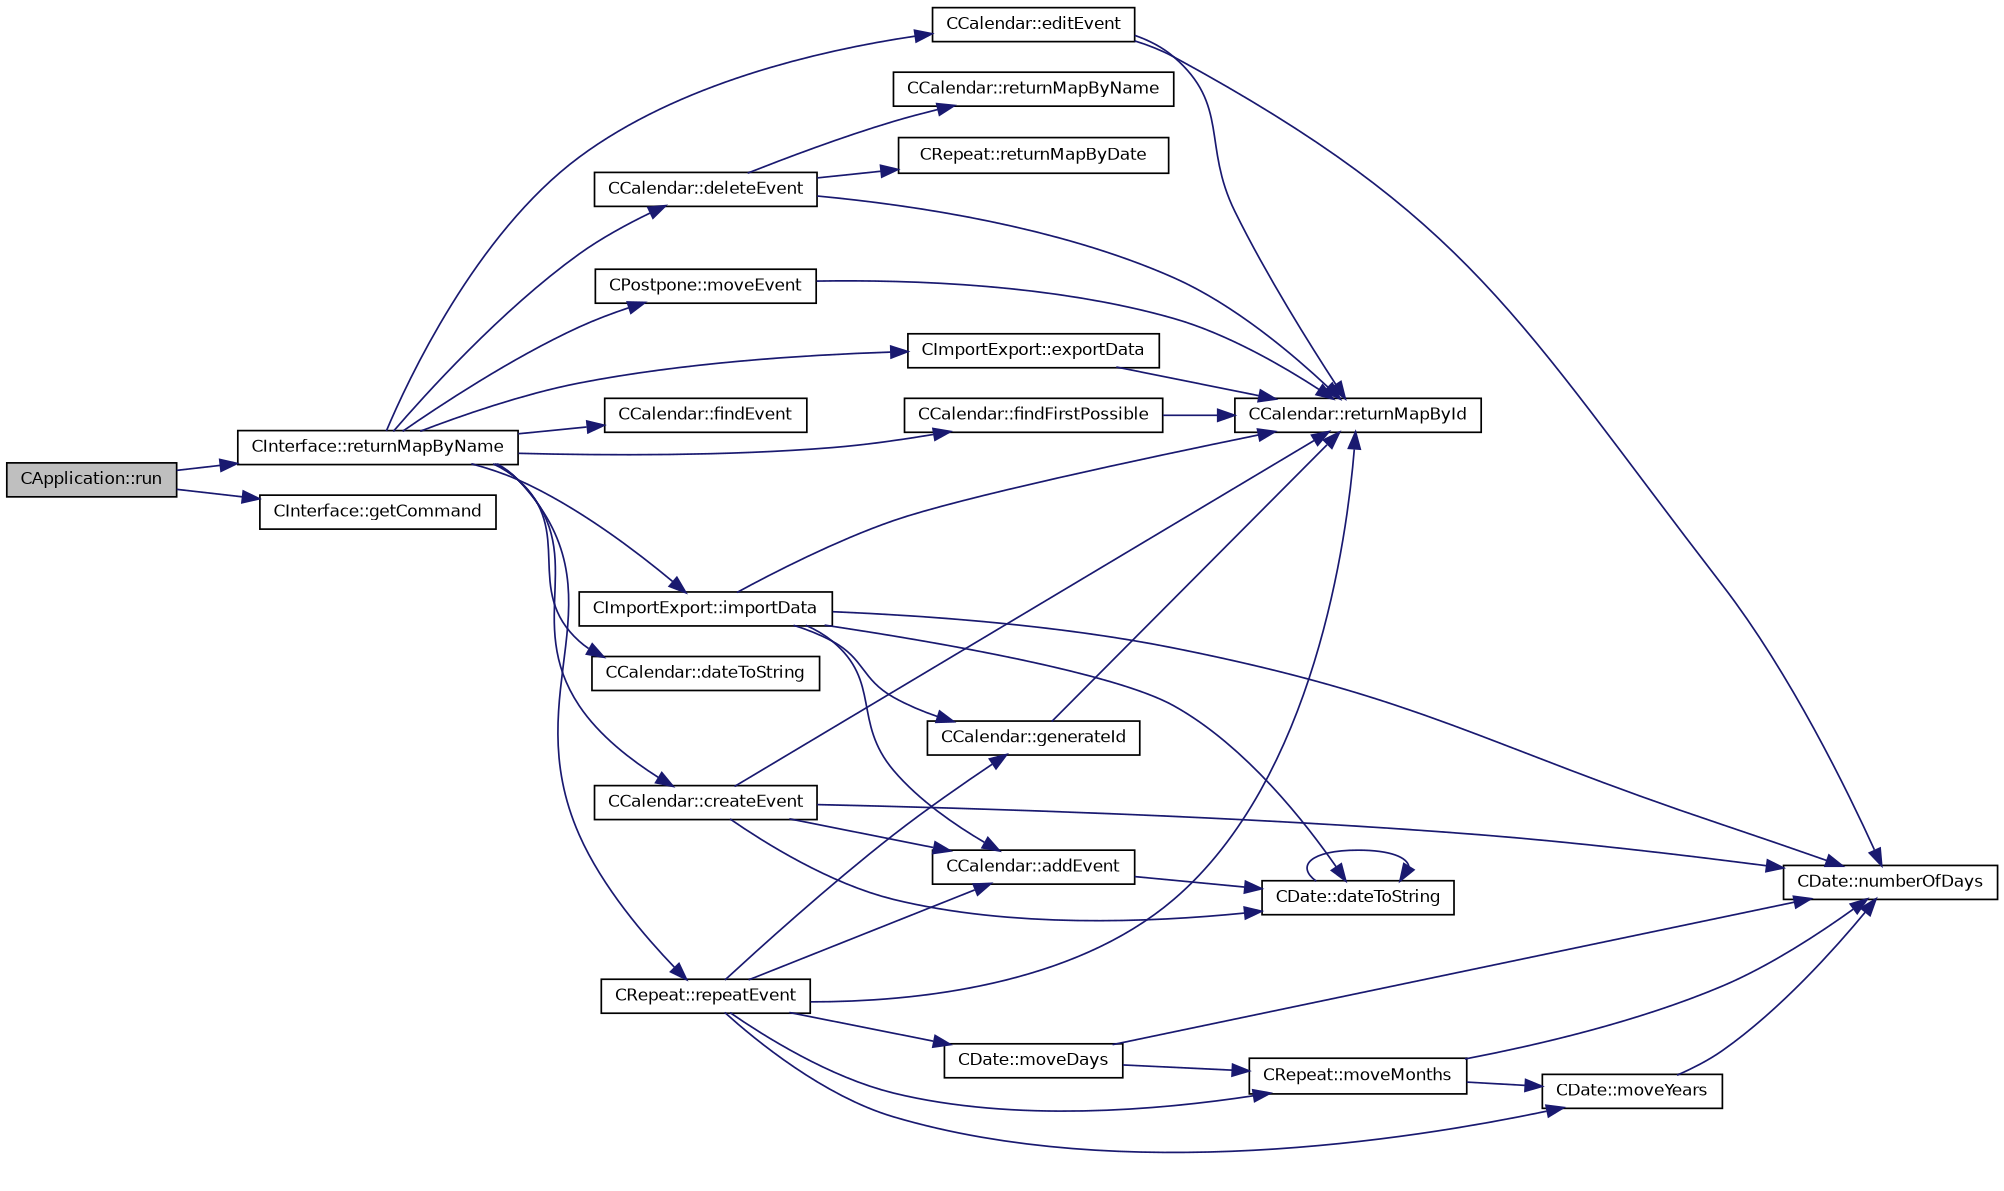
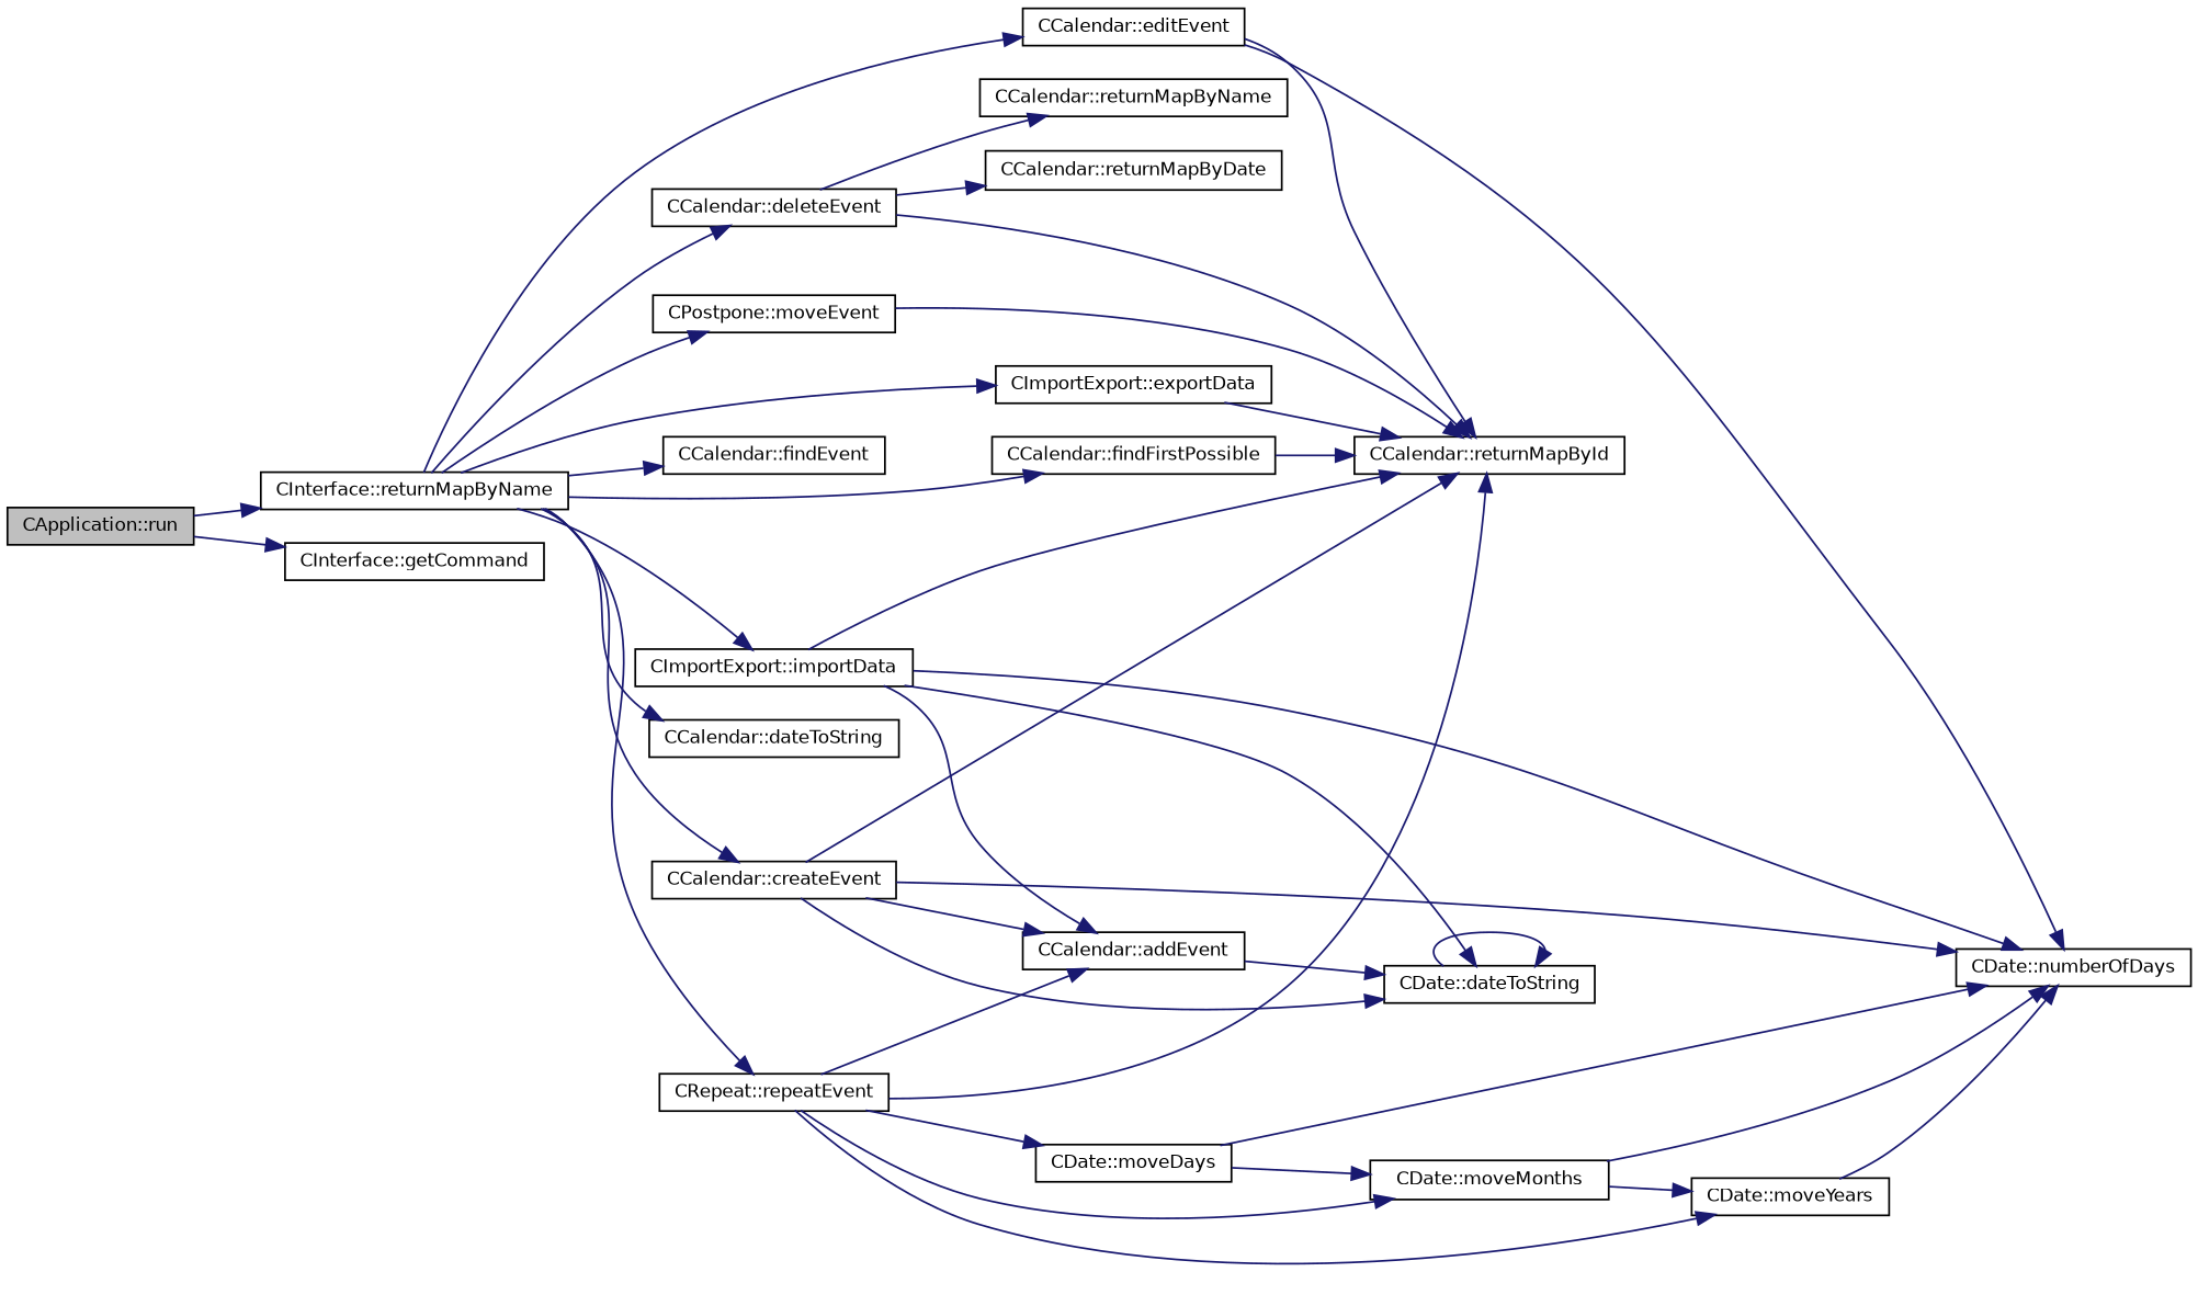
  digraph {
    rankdir=LR
    node [color=black fillcolor=white fontname=Helvetica fontsize=10 shape=record style=filled]
    edge [color=midnightblue fontname=Helvetica fontsize=10 labelfontname=Helvetica labelfontsize=10 style=solid]
    n1 [fillcolor=grey75 fontcolor=black height=0.2 label="CApplication::run" width=0.4]
    n2 [height=0.2 label="CInterface::returnMapByName" width=0.4]
    n3 [height=0.2 label="CInterface::getCommand" width=0.4]
    n4 [height=0.2 label="CCalendar::createEvent" width=0.4]
    n5 [height=0.2 label="CCalendar::deleteEvent" width=0.4]
    n6 [height=0.2 label="CCalendar::editEvent" width=0.4]
    n7 [height=0.2 label="CImportExport::exportData" width=0.4]
    n8 [height=0.2 label="CCalendar::findEvent" width=0.4]
    n9 [height=0.2 label="CCalendar::findFirstPossible" width=0.4]
    n10 [height=0.2 label="CImportExport::importData" width=0.4]
    n11 [height=0.2 label="CCalendar::dateToString" width=0.4]
    n12 [height=0.2 label="CPostpone::moveEvent" width=0.4]
    n13 [height=0.2 label="CRepeat::repeatEvent" width=0.4]
    n14 [height=0.2 label="CCalendar::addEvent" width=0.4]
    n15 [height=0.2 label="CDate::dateToString" width=0.4]
    n16 [height=0.2 label="CDate::numberOfDays" width=0.4]
    n17 [height=0.2 label="CCalendar::returnMapById" width=0.4]
-   n18 [height=0.2 label="CRepeat::returnMapByDate" width=0.4]
+   n18 [height=0.2 label="CCalendar::returnMapByDate" width=0.4]
    n19 [height=0.2 label="CCalendar::returnMapByName" width=0.4]
-   n20 [height=0.2 label="CCalendar::generateId" width=0.4]
    n21 [height=0.2 label="CDate::moveDays" width=0.4]
-   n22 [height=0.2 label="CRepeat::moveMonths" width=0.4]
+   n22 [height=0.2 label="CDate::moveMonths" width=0.4]
    n23 [height=0.2 label="CDate::moveYears" width=0.4]
    n1 -> n2
    n1 -> n3
    n2 -> n4
    n2 -> n5
    n2 -> n6
    n2 -> n7
    n2 -> n8
    n2 -> n9
    n2 -> n10
    n2 -> n11
    n2 -> n12
    n2 -> n13
    n4 -> n14
    n4 -> n15
    n4 -> n16
    n4 -> n17
    n5 -> n17
    n5 -> n18
    n5 -> n19
    n6 -> n16
    n6 -> n17
    n7 -> n17
    n9 -> n17
    n10 -> n14
    n10 -> n15
    n10 -> n16
    n10 -> n17
-   n10 -> n20
    n12 -> n17
    n13 -> n14
    n13 -> n17
-   n13 -> n20
    n13 -> n21
    n13 -> n22
    n13 -> n23
    n14 -> n15
    n15 -> n15
-   n20 -> n17
    n21 -> n16
    n21 -> n22
    n22 -> n16
    n22 -> n23
    n23 -> n16
  }
